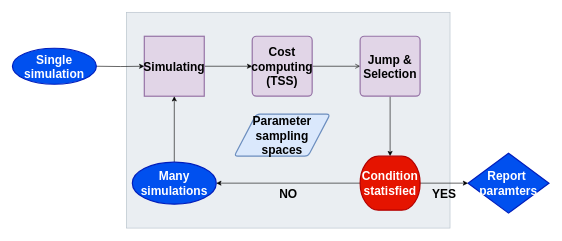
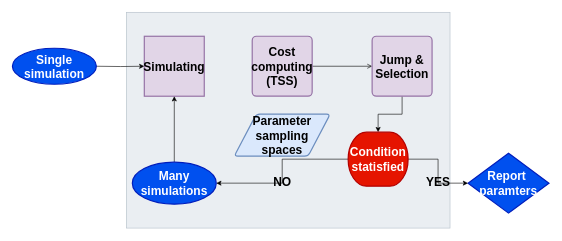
  <mxCell id="0" />
  <mxCell id="1" parent="0" />
  <mxCell id="2" value="" style="rounded=0;whiteSpace=wrap;html=1;fontSize=20;opacity=30;fillColor=#bac8d3;strokeColor=#23445d;" vertex="1" parent="1"><mxGeometry x="210" y="20" width="540" height="360" as="geometry" /></mxCell>
  <mxCell id="3" value="" style="edgeStyle=orthogonalEdgeStyle;rounded=0;orthogonalLoop=1;jettySize=auto;html=1;fontSize=20;" parent="1" target="7" edge="1"><mxGeometry relative="1" as="geometry"><mxPoint x="160" y="110" as="sourcePoint" /></mxGeometry></mxCell>
  <mxCell id="4" value="&lt;b style=&quot;font-size: 20px;&quot;&gt;Report&amp;nbsp;&lt;br style=&quot;font-size: 20px;&quot;&gt;paramters&lt;/b&gt;" style="strokeWidth=2;html=1;shape=mxgraph.flowchart.decision;whiteSpace=wrap;fillColor=#0050ef;strokeColor=#001DBC;fontColor=#ffffff;fontSize=20;" parent="1" vertex="1"><mxGeometry x="780" y="255" width="135" height="100" as="geometry" /></mxCell>
  <mxCell id="5" value="&lt;b style=&quot;font-size: 20px;&quot;&gt;&lt;font style=&quot;font-size: 20px;&quot;&gt;Parameter&lt;br style=&quot;font-size: 20px;&quot;&gt;sampling spaces&lt;br style=&quot;font-size: 20px;&quot;&gt;&lt;/font&gt;&lt;/b&gt;" style="shape=parallelogram;html=1;strokeWidth=2;perimeter=parallelogramPerimeter;whiteSpace=wrap;rounded=1;arcSize=12;size=0.23;fillColor=#dae8fc;strokeColor=#6c8ebf;fontSize=20;" parent="1" vertex="1"><mxGeometry x="390" y="190" width="160" height="70" as="geometry" /></mxCell>
- <mxCell id="6" value="" style="edgeStyle=orthogonalEdgeStyle;rounded=0;orthogonalLoop=1;jettySize=auto;html=1;fontSize=20;" parent="1" source="7" target="9" edge="1"><mxGeometry relative="1" as="geometry" /></mxCell>
  <mxCell id="7" value="&lt;b style=&quot;font-size: 20px;&quot;&gt;Simulating&lt;/b&gt;" style="whiteSpace=wrap;html=1;absoluteArcSize=1;arcSize=14;strokeWidth=2;fillColor=#e1d5e7;strokeColor=#9673a6;fontSize=20;verticalAlign=middle;labelPosition=center;verticalLabelPosition=middle;align=center;rounded=0;" parent="1" vertex="1"><mxGeometry x="240" y="60" width="100" height="100" as="geometry" /></mxCell>
  <mxCell id="8" value="" style="edgeStyle=orthogonalEdgeStyle;rounded=0;orthogonalLoop=1;jettySize=auto;html=1;fontSize=20;endArrow=open;" parent="1" source="9" target="11" edge="1"><mxGeometry relative="1" as="geometry" /></mxCell>
  <mxCell id="9" value="&lt;b style=&quot;font-size: 20px&quot;&gt;Cost computing (TSS)&lt;/b&gt;" style="rounded=1;whiteSpace=wrap;html=1;absoluteArcSize=1;arcSize=14;strokeWidth=2;fillColor=#e1d5e7;strokeColor=#9673a6;fontSize=20;verticalAlign=middle;labelPosition=center;verticalLabelPosition=middle;align=center;" parent="1" vertex="1"><mxGeometry x="420" y="60" width="100" height="100" as="geometry" /></mxCell>
  <mxCell id="10" style="edgeStyle=orthogonalEdgeStyle;rounded=0;orthogonalLoop=1;jettySize=auto;html=1;exitX=0.5;exitY=1;exitDx=0;exitDy=0;entryX=0.5;entryY=0;entryDx=0;entryDy=0;entryPerimeter=0;fontSize=20;" parent="1" source="11" target="15" edge="1"><mxGeometry relative="1" as="geometry" /></mxCell>
- <mxCell id="11" value="&lt;b style=&quot;font-size: 20px;&quot;&gt;Jump &amp;amp;&lt;br style=&quot;font-size: 20px;&quot;&gt;Selection&lt;br style=&quot;font-size: 20px;&quot;&gt;&lt;/b&gt;" style="rounded=1;whiteSpace=wrap;html=1;absoluteArcSize=1;arcSize=14;strokeWidth=2;fillColor=#e1d5e7;strokeColor=#9673a6;fontSize=20;verticalAlign=middle;labelPosition=center;verticalLabelPosition=middle;align=center;" parent="1" vertex="1"><mxGeometry x="600" y="60" width="100" height="100" as="geometry" /></mxCell>
+ <mxCell id="11" value="&lt;b style=&quot;font-size: 20px;&quot;&gt;Jump &amp;amp;&lt;br style=&quot;font-size: 20px;&quot;&gt;Selection&lt;br style=&quot;font-size: 20px;&quot;&gt;&lt;/b&gt;" style="rounded=1;whiteSpace=wrap;html=1;absoluteArcSize=1;arcSize=14;strokeWidth=2;fillColor=#e1d5e7;strokeColor=#9673a6;fontSize=20;verticalAlign=middle;labelPosition=center;verticalLabelPosition=middle;align=center;" parent="1" vertex="1"><mxGeometry x="620" y="60" width="100" height="100" as="geometry" /></mxCell>
  <mxCell id="12" value="&lt;b style=&quot;font-size: 20px;&quot;&gt;Single simulation&lt;/b&gt;" style="strokeWidth=2;html=1;shape=mxgraph.flowchart.start_1;whiteSpace=wrap;fontSize=20;fillColor=#0050ef;strokeColor=#001DBC;fontColor=#ffffff;" parent="1" vertex="1"><mxGeometry x="20" y="80" width="140" height="60" as="geometry" /></mxCell>
  <mxCell id="13" value="&lt;b style=&quot;font-size: 20px;&quot;&gt;YES&lt;/b&gt;" style="edgeStyle=orthogonalEdgeStyle;rounded=0;orthogonalLoop=1;jettySize=auto;html=1;fontSize=20;labelPosition=center;verticalLabelPosition=top;align=center;verticalAlign=top;labelBackgroundColor=none;" parent="1" source="15" target="4" edge="1"><mxGeometry relative="1" as="geometry" /></mxCell>
  <mxCell id="14" value="NO" style="edgeStyle=orthogonalEdgeStyle;rounded=0;orthogonalLoop=1;jettySize=auto;html=1;entryX=1;entryY=0.5;entryDx=0;entryDy=0;fontSize=20;labelPosition=center;verticalLabelPosition=bottom;align=center;verticalAlign=top;fontStyle=1;labelBackgroundColor=none;entryPerimeter=0;" parent="1" source="15" target="17" edge="1"><mxGeometry relative="1" as="geometry" /></mxCell>
- <mxCell id="15" value="&lt;b style=&quot;font-size: 20px;&quot;&gt;Condition statisfied&lt;/b&gt;" style="strokeWidth=2;html=1;shape=mxgraph.flowchart.terminator;whiteSpace=wrap;fontSize=20;fillColor=#e51400;strokeColor=#B20000;fontColor=#ffffff;" parent="1" vertex="1"><mxGeometry x="600" y="260" width="100" height="90" as="geometry" /></mxCell>
+ <mxCell id="15" value="&lt;b style=&quot;font-size: 20px;&quot;&gt;Condition statisfied&lt;/b&gt;" style="strokeWidth=2;html=1;shape=mxgraph.flowchart.terminator;whiteSpace=wrap;fontSize=20;fillColor=#e51400;strokeColor=#B20000;fontColor=#ffffff;" parent="1" vertex="1"><mxGeometry x="580" y="220" width="100" height="90" as="geometry" /></mxCell>
  <mxCell id="16" style="edgeStyle=orthogonalEdgeStyle;rounded=0;orthogonalLoop=1;jettySize=auto;html=1;labelBackgroundColor=none;fontSize=20;fontColor=#000000;" edge="1" parent="1" source="17" target="7"><mxGeometry relative="1" as="geometry" /></mxCell>
  <mxCell id="17" value="&lt;b style=&quot;font-size: 20px&quot;&gt;Many simulations&lt;/b&gt;" style="strokeWidth=2;html=1;shape=mxgraph.flowchart.start_1;whiteSpace=wrap;fontSize=20;fillColor=#0050ef;strokeColor=#001DBC;fontColor=#ffffff;" vertex="1" parent="1"><mxGeometry x="220" y="270" width="140" height="70" as="geometry" /></mxCell>
